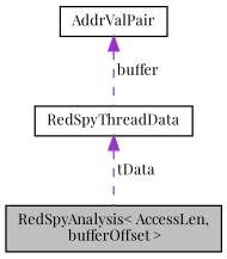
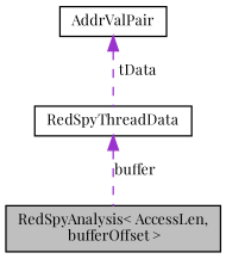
  digraph {
    fontname="Playfair Display"
    node [color=black fillcolor=white fontname="Playfair Display" fontsize=10 shape=record style=filled]
    edge [color=darkorchid3 dir=back fontname="Playfair Display" fontsize=10 labelfontname=Helvetica labelfontsize=10 style=dashed]
    n1 [fillcolor=grey75 fontcolor=black height=0.2 label="RedSpyAnalysis\< AccessLen,\l bufferOffset \>" width=0.4]
    n2 [height=0.2 label=AddrValPair width=0.4]
    n3 [height=0.2 label=RedSpyThreadData width=0.4]
-   n2 -> n3 [label=" buffer"]
-   n3 -> n1 [label=" tData"]
+   n2 -> n3 [label=" tData"]
+   n3 -> n1 [label=" buffer"]
  }
